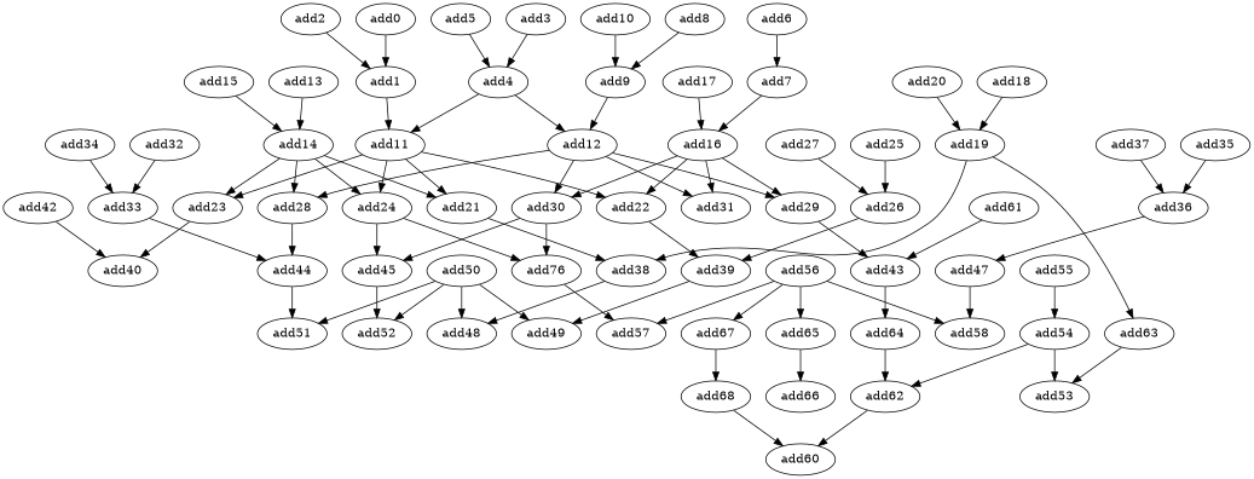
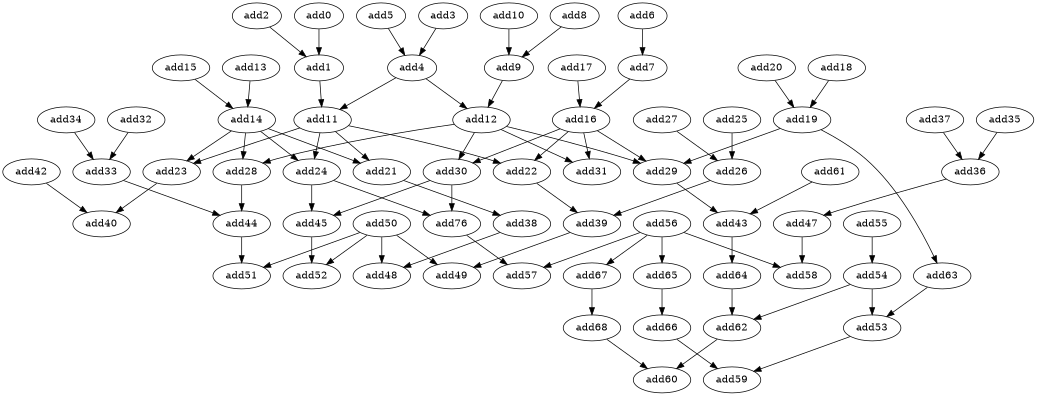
  digraph {
    node [opcode=add]
    add0
    add1
    add11
    add21
    add22
    add23
    add24
    add38
    add39
    add40
    add45
    n12 [label=add76]
    add2
    add3
    add4
    add12
    add29
    add28
    add30
    add31
    add43
    add44
    add5
    add6
    add7
    add16
    add8
    add9
    add10
    add48
    add49
    add52
    add57
    add64
    add51
    add47
    add58
    add13
    add14
    add15
    add17
    add18
    add19
    add63
    add20
    add53
    add54
    add62
    add25
    add26
    add27
    add32
    add33
    add34
    add35
    add36
    add37
+   add59
    add60
    add42
    add50
    add55
    add56
    add65
    add67
    add66
    add68
    add61
    add0 -> add1
    add1 -> add11
    add11 -> add21
    add11 -> add22
    add11 -> add23
    add11 -> add24
    add21 -> add38
    add22 -> add39
    add23 -> add40
    add24 -> add45
    add24 -> n12
    add38 -> add48
    add39 -> add49
    add45 -> add52
    n12 -> add57
    add2 -> add1
    add3 -> add4
    add4 -> add11
    add4 -> add12
    add12 -> add29
    add12 -> add28
    add12 -> add30
    add12 -> add31
    add29 -> add43
    add28 -> add44
    add30 -> add45
    add30 -> n12
    add43 -> add64
    add44 -> add51
    add5 -> add4
    add6 -> add7
    add7 -> add16
    add16 -> add22
    add16 -> add29
    add16 -> add30
    add16 -> add31
    add8 -> add9
    add9 -> add12
    add10 -> add9
    add64 -> add62
    add47 -> add58
    add13 -> add14
    add14 -> add21
    add14 -> add23
    add14 -> add24
    add14 -> add28
    add15 -> add14
    add17 -> add16
    add18 -> add19
-   add19 -> add38
+   add19 -> add29
    add19 -> add63
    add63 -> add53
    add20 -> add19
+   add53 -> add59
    add54 -> add53
    add54 -> add62
    add62 -> add60
    add25 -> add26
    add26 -> add39
    add27 -> add26
    add32 -> add33
    add33 -> add44
    add34 -> add33
    add35 -> add36
    add36 -> add47
    add37 -> add36
    add42 -> add40
    add50 -> add48
    add50 -> add49
    add50 -> add52
    add50 -> add51
    add55 -> add54
    add56 -> add57
    add56 -> add58
    add56 -> add65
    add56 -> add67
    add65 -> add66
    add67 -> add68
+   add66 -> add59
    add68 -> add60
    add61 -> add43
  }
